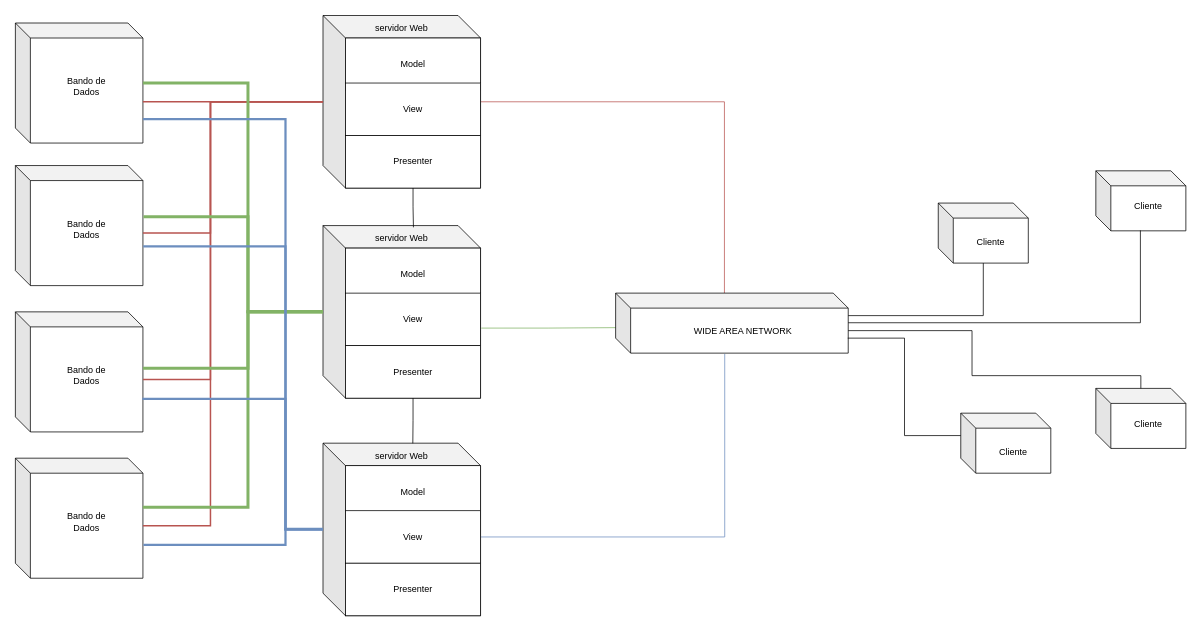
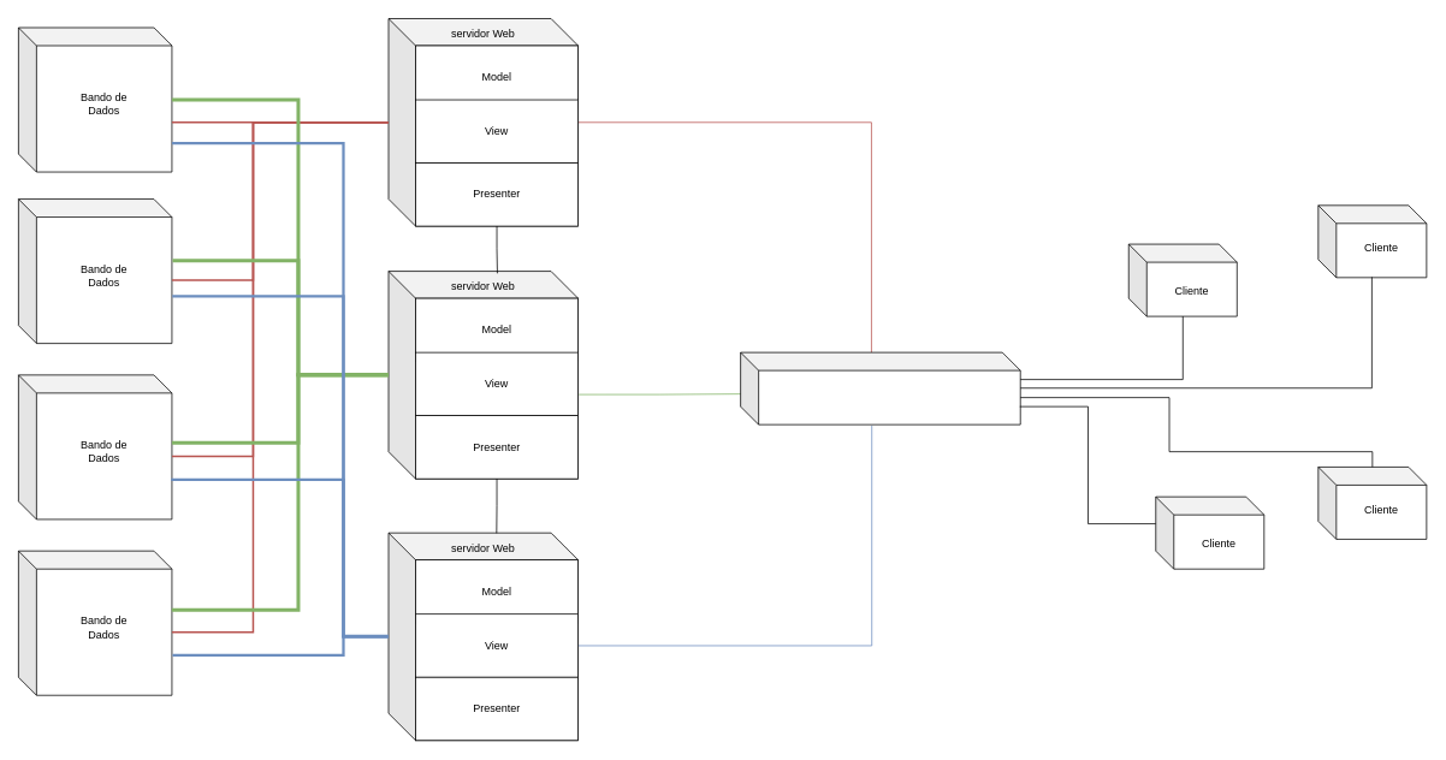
  <mxCell id="0" />
  <mxCell id="1" parent="0" />
  <mxCell id="2" style="edgeStyle=orthogonalEdgeStyle;rounded=0;orthogonalLoop=1;jettySize=auto;html=1;fillColor=#f8cecc;strokeColor=#b85450;entryX=0;entryY=0;entryDx=145;entryDy=0;entryPerimeter=0;endArrow=none;endFill=0;movable=1;resizable=1;rotatable=1;deletable=1;editable=1;locked=0;connectable=1;" parent="1" source="3" target="51" edge="1"><mxGeometry relative="1" as="geometry"><mxPoint x="880" y="320" as="targetPoint" /><Array as="points"><mxPoint x="965" y="135" /></Array></mxGeometry></mxCell>
  <mxCell id="3" value="" style="shape=cube;whiteSpace=wrap;html=1;boundedLbl=1;backgroundOutline=1;darkOpacity=0.05;darkOpacity2=0.1;size=30;movable=1;resizable=1;rotatable=1;deletable=1;editable=1;locked=0;connectable=1;" parent="1" vertex="1"><mxGeometry x="430" y="20" width="210" height="230" as="geometry" /></mxCell>
  <mxCell id="4" value="servidor Web" style="text;strokeColor=none;align=center;fillColor=none;html=1;verticalAlign=middle;whiteSpace=wrap;rounded=0;movable=1;resizable=1;rotatable=1;deletable=1;editable=1;locked=0;connectable=1;" parent="1" vertex="1"><mxGeometry x="475" y="27" width="120" height="20" as="geometry" /></mxCell>
  <mxCell id="5" value="" style="rounded=0;whiteSpace=wrap;html=1;movable=1;resizable=1;rotatable=1;deletable=1;editable=1;locked=0;connectable=1;" parent="1" vertex="1"><mxGeometry x="460" y="50" width="180" height="70" as="geometry" /></mxCell>
  <mxCell id="6" value="" style="rounded=0;whiteSpace=wrap;html=1;movable=1;resizable=1;rotatable=1;deletable=1;editable=1;locked=0;connectable=1;" parent="1" vertex="1"><mxGeometry x="460" y="110" width="180" height="70" as="geometry" /></mxCell>
  <mxCell id="7" value="" style="rounded=0;whiteSpace=wrap;html=1;movable=1;resizable=1;rotatable=1;deletable=1;editable=1;locked=0;connectable=1;" parent="1" vertex="1"><mxGeometry x="460" y="180" width="180" height="70" as="geometry" /></mxCell>
  <mxCell id="8" value="View" style="text;html=1;align=center;verticalAlign=middle;whiteSpace=wrap;rounded=0;movable=1;resizable=1;rotatable=1;deletable=1;editable=1;locked=0;connectable=1;" parent="1" vertex="1"><mxGeometry x="520" y="130" width="60" height="30" as="geometry" /></mxCell>
  <mxCell id="9" value="Model" style="text;html=1;align=center;verticalAlign=middle;whiteSpace=wrap;rounded=0;movable=1;resizable=1;rotatable=1;deletable=1;editable=1;locked=0;connectable=1;" parent="1" vertex="1"><mxGeometry x="520" y="70" width="60" height="30" as="geometry" /></mxCell>
  <mxCell id="10" value="Presenter" style="text;html=1;align=center;verticalAlign=middle;whiteSpace=wrap;rounded=0;movable=1;resizable=1;rotatable=1;deletable=1;editable=1;locked=0;connectable=1;" parent="1" vertex="1"><mxGeometry x="520" y="200" width="60" height="30" as="geometry" /></mxCell>
  <mxCell id="11" value="" style="shape=cube;whiteSpace=wrap;html=1;boundedLbl=1;backgroundOutline=1;darkOpacity=0.05;darkOpacity2=0.1;size=30;movable=1;resizable=1;rotatable=1;deletable=1;editable=1;locked=0;connectable=1;" parent="1" vertex="1"><mxGeometry x="430" y="300" width="210" height="230" as="geometry" /></mxCell>
  <mxCell id="12" value="servidor Web" style="text;strokeColor=none;align=center;fillColor=none;html=1;verticalAlign=middle;whiteSpace=wrap;rounded=0;movable=1;resizable=1;rotatable=1;deletable=1;editable=1;locked=0;connectable=1;" parent="1" vertex="1"><mxGeometry x="475" y="307" width="120" height="20" as="geometry" /></mxCell>
  <mxCell id="13" value="" style="rounded=0;whiteSpace=wrap;html=1;movable=1;resizable=1;rotatable=1;deletable=1;editable=1;locked=0;connectable=1;" parent="1" vertex="1"><mxGeometry x="460" y="330" width="180" height="70" as="geometry" /></mxCell>
  <mxCell id="14" style="edgeStyle=orthogonalEdgeStyle;rounded=0;orthogonalLoop=1;jettySize=auto;html=1;fillColor=#d5e8d4;strokeColor=#82b366;entryX=0.002;entryY=0.575;entryDx=0;entryDy=0;entryPerimeter=0;exitX=1.005;exitY=0.666;exitDx=0;exitDy=0;exitPerimeter=0;endArrow=none;endFill=0;movable=1;resizable=1;rotatable=1;deletable=1;editable=1;locked=0;connectable=1;" parent="1" source="15" target="51" edge="1"><mxGeometry relative="1" as="geometry"><mxPoint x="800" y="425" as="targetPoint" /></mxGeometry></mxCell>
  <mxCell id="15" value="" style="rounded=0;whiteSpace=wrap;html=1;movable=1;resizable=1;rotatable=1;deletable=1;editable=1;locked=0;connectable=1;" parent="1" vertex="1"><mxGeometry x="460" y="390" width="180" height="70" as="geometry" /></mxCell>
  <mxCell id="16" value="" style="rounded=0;whiteSpace=wrap;html=1;movable=1;resizable=1;rotatable=1;deletable=1;editable=1;locked=0;connectable=1;" parent="1" vertex="1"><mxGeometry x="460" y="460" width="180" height="70" as="geometry" /></mxCell>
  <mxCell id="17" value="View" style="text;html=1;align=center;verticalAlign=middle;whiteSpace=wrap;rounded=0;movable=1;resizable=1;rotatable=1;deletable=1;editable=1;locked=0;connectable=1;" parent="1" vertex="1"><mxGeometry x="520" y="410" width="60" height="30" as="geometry" /></mxCell>
  <mxCell id="18" value="Model" style="text;html=1;align=center;verticalAlign=middle;whiteSpace=wrap;rounded=0;movable=1;resizable=1;rotatable=1;deletable=1;editable=1;locked=0;connectable=1;" parent="1" vertex="1"><mxGeometry x="520" y="350" width="60" height="30" as="geometry" /></mxCell>
  <mxCell id="19" value="Presenter" style="text;html=1;align=center;verticalAlign=middle;whiteSpace=wrap;rounded=0;movable=1;resizable=1;rotatable=1;deletable=1;editable=1;locked=0;connectable=1;" parent="1" vertex="1"><mxGeometry x="520" y="480" width="60" height="30" as="geometry" /></mxCell>
  <mxCell id="20" value="" style="shape=cube;whiteSpace=wrap;html=1;boundedLbl=1;backgroundOutline=1;darkOpacity=0.05;darkOpacity2=0.1;size=30;movable=1;resizable=1;rotatable=1;deletable=1;editable=1;locked=0;connectable=1;" parent="1" vertex="1"><mxGeometry x="430" y="590" width="210" height="230" as="geometry" /></mxCell>
  <mxCell id="21" value="servidor Web" style="text;strokeColor=none;align=center;fillColor=none;html=1;verticalAlign=middle;whiteSpace=wrap;rounded=0;movable=1;resizable=1;rotatable=1;deletable=1;editable=1;locked=0;connectable=1;" parent="1" vertex="1"><mxGeometry x="475" y="597" width="120" height="20" as="geometry" /></mxCell>
  <mxCell id="22" value="" style="rounded=0;whiteSpace=wrap;html=1;movable=1;resizable=1;rotatable=1;deletable=1;editable=1;locked=0;connectable=1;" parent="1" vertex="1"><mxGeometry x="460" y="620" width="180" height="70" as="geometry" /></mxCell>
  <mxCell id="23" style="edgeStyle=orthogonalEdgeStyle;rounded=0;orthogonalLoop=1;jettySize=auto;html=1;fillColor=#dae8fc;strokeColor=#6c8ebf;entryX=0.469;entryY=1.013;entryDx=0;entryDy=0;entryPerimeter=0;endArrow=none;endFill=0;movable=1;resizable=1;rotatable=1;deletable=1;editable=1;locked=0;connectable=1;" parent="1" source="24" target="51" edge="1"><mxGeometry relative="1" as="geometry"><mxPoint x="880" y="560" as="targetPoint" /></mxGeometry></mxCell>
  <mxCell id="24" value="" style="rounded=0;whiteSpace=wrap;html=1;movable=1;resizable=1;rotatable=1;deletable=1;editable=1;locked=0;connectable=1;" parent="1" vertex="1"><mxGeometry x="460" y="680" width="180" height="70" as="geometry" /></mxCell>
  <mxCell id="25" value="" style="rounded=0;whiteSpace=wrap;html=1;movable=1;resizable=1;rotatable=1;deletable=1;editable=1;locked=0;connectable=1;" parent="1" vertex="1"><mxGeometry x="460" y="750" width="180" height="70" as="geometry" /></mxCell>
  <mxCell id="26" value="View" style="text;html=1;align=center;verticalAlign=middle;whiteSpace=wrap;rounded=0;movable=1;resizable=1;rotatable=1;deletable=1;editable=1;locked=0;connectable=1;" parent="1" vertex="1"><mxGeometry x="520" y="700" width="60" height="30" as="geometry" /></mxCell>
  <mxCell id="27" value="Model" style="text;html=1;align=center;verticalAlign=middle;whiteSpace=wrap;rounded=0;movable=1;resizable=1;rotatable=1;deletable=1;editable=1;locked=0;connectable=1;" parent="1" vertex="1"><mxGeometry x="520" y="640" width="60" height="30" as="geometry" /></mxCell>
  <mxCell id="28" value="Presenter" style="text;html=1;align=center;verticalAlign=middle;whiteSpace=wrap;rounded=0;movable=1;resizable=1;rotatable=1;deletable=1;editable=1;locked=0;connectable=1;" parent="1" vertex="1"><mxGeometry x="520" y="770" width="60" height="30" as="geometry" /></mxCell>
  <mxCell id="29" style="edgeStyle=orthogonalEdgeStyle;rounded=0;orthogonalLoop=1;jettySize=auto;html=1;entryX=0.57;entryY=0.001;entryDx=0;entryDy=0;entryPerimeter=0;endArrow=none;endFill=0;movable=1;resizable=1;rotatable=1;deletable=1;editable=1;locked=0;connectable=1;" parent="1" source="16" target="20" edge="1"><mxGeometry relative="1" as="geometry" /></mxCell>
  <mxCell id="30" style="edgeStyle=orthogonalEdgeStyle;rounded=0;orthogonalLoop=1;jettySize=auto;html=1;entryX=0.574;entryY=0.01;entryDx=0;entryDy=0;entryPerimeter=0;endArrow=none;endFill=0;movable=1;resizable=1;rotatable=1;deletable=1;editable=1;locked=0;connectable=1;" parent="1" source="7" target="11" edge="1"><mxGeometry relative="1" as="geometry" /></mxCell>
  <mxCell id="31" value="" style="shape=cube;whiteSpace=wrap;html=1;boundedLbl=1;backgroundOutline=1;darkOpacity=0.05;darkOpacity2=0.1;movable=1;resizable=1;rotatable=1;deletable=1;editable=1;locked=0;connectable=1;" parent="1" vertex="1"><mxGeometry x="20" y="220" width="170" height="160" as="geometry" /></mxCell>
  <mxCell id="32" value="Bando de Dados" style="text;html=1;align=center;verticalAlign=middle;whiteSpace=wrap;rounded=0;movable=1;resizable=1;rotatable=1;deletable=1;editable=1;locked=0;connectable=1;" parent="1" vertex="1"><mxGeometry x="70" y="280" width="90" height="50" as="geometry" /></mxCell>
  <mxCell id="33" value="" style="shape=cube;whiteSpace=wrap;html=1;boundedLbl=1;backgroundOutline=1;darkOpacity=0.05;darkOpacity2=0.1;movable=1;resizable=1;rotatable=1;deletable=1;editable=1;locked=0;connectable=1;" parent="1" vertex="1"><mxGeometry x="20" y="415" width="170" height="160" as="geometry" /></mxCell>
  <mxCell id="34" value="Bando de Dados" style="text;html=1;align=center;verticalAlign=middle;whiteSpace=wrap;rounded=0;movable=1;resizable=1;rotatable=1;deletable=1;editable=1;locked=0;connectable=1;" parent="1" vertex="1"><mxGeometry x="70" y="475" width="90" height="50" as="geometry" /></mxCell>
  <mxCell id="35" value="" style="shape=cube;whiteSpace=wrap;html=1;boundedLbl=1;backgroundOutline=1;darkOpacity=0.05;darkOpacity2=0.1;movable=1;resizable=1;rotatable=1;deletable=1;editable=1;locked=0;connectable=1;" parent="1" vertex="1"><mxGeometry x="20" y="30" width="170" height="160" as="geometry" /></mxCell>
  <mxCell id="36" value="Bando de Dados" style="text;html=1;align=center;verticalAlign=middle;whiteSpace=wrap;rounded=0;movable=1;resizable=1;rotatable=1;deletable=1;editable=1;locked=0;connectable=1;" parent="1" vertex="1"><mxGeometry x="70" y="90" width="90" height="50" as="geometry" /></mxCell>
  <mxCell id="37" value="" style="shape=cube;whiteSpace=wrap;html=1;boundedLbl=1;backgroundOutline=1;darkOpacity=0.05;darkOpacity2=0.1;movable=1;resizable=1;rotatable=1;deletable=1;editable=1;locked=0;connectable=1;" parent="1" vertex="1"><mxGeometry x="20" y="610" width="170" height="160" as="geometry" /></mxCell>
  <mxCell id="38" value="Bando de Dados" style="text;html=1;align=center;verticalAlign=middle;whiteSpace=wrap;rounded=0;movable=1;resizable=1;rotatable=1;deletable=1;editable=1;locked=0;connectable=1;" parent="1" vertex="1"><mxGeometry x="70" y="670" width="90" height="50" as="geometry" /></mxCell>
  <mxCell id="39" style="edgeStyle=orthogonalEdgeStyle;rounded=0;orthogonalLoop=1;jettySize=auto;html=1;entryX=0;entryY=0;entryDx=170;entryDy=90;entryPerimeter=0;endArrow=none;endFill=0;strokeWidth=2;fillColor=#f8cecc;strokeColor=#b85450;movable=1;resizable=1;rotatable=1;deletable=1;editable=1;locked=0;connectable=1;" parent="1" source="3" target="31" edge="1"><mxGeometry relative="1" as="geometry"><Array as="points"><mxPoint x="280" y="135" /><mxPoint x="280" y="310" /></Array></mxGeometry></mxCell>
  <mxCell id="40" style="edgeStyle=orthogonalEdgeStyle;rounded=0;orthogonalLoop=1;jettySize=auto;html=1;entryX=0;entryY=0;entryDx=170;entryDy=90;entryPerimeter=0;endArrow=none;endFill=0;strokeWidth=2;fillColor=#f8cecc;strokeColor=#b85450;movable=1;resizable=1;rotatable=1;deletable=1;editable=1;locked=0;connectable=1;" parent="1" source="3" target="33" edge="1"><mxGeometry relative="1" as="geometry"><Array as="points"><mxPoint x="280" y="135" /><mxPoint x="280" y="505" /></Array></mxGeometry></mxCell>
  <mxCell id="41" style="edgeStyle=orthogonalEdgeStyle;rounded=0;orthogonalLoop=1;jettySize=auto;html=1;entryX=0;entryY=0;entryDx=170;entryDy=90;entryPerimeter=0;endArrow=none;endFill=0;strokeWidth=2;fillColor=#f8cecc;strokeColor=#b85450;movable=1;resizable=1;rotatable=1;deletable=1;editable=1;locked=0;connectable=1;" parent="1" source="3" target="37" edge="1"><mxGeometry relative="1" as="geometry"><Array as="points"><mxPoint x="280" y="135" /><mxPoint x="280" y="700" /></Array></mxGeometry></mxCell>
  <mxCell id="42" style="edgeStyle=orthogonalEdgeStyle;rounded=0;orthogonalLoop=1;jettySize=auto;html=1;endArrow=none;endFill=0;strokeWidth=2;fillColor=#f8cecc;strokeColor=#b85450;movable=1;resizable=1;rotatable=1;deletable=1;editable=1;locked=0;connectable=1;" parent="1" source="3" edge="1"><mxGeometry relative="1" as="geometry"><mxPoint x="190" y="135" as="targetPoint" /></mxGeometry></mxCell>
  <mxCell id="43" style="edgeStyle=orthogonalEdgeStyle;rounded=0;orthogonalLoop=1;jettySize=auto;html=1;endArrow=none;endFill=0;strokeWidth=4;fillColor=#d5e8d4;strokeColor=#82b366;movable=1;resizable=1;rotatable=1;deletable=1;editable=1;locked=0;connectable=1;" parent="1" source="11" target="35" edge="1"><mxGeometry relative="1" as="geometry"><Array as="points"><mxPoint x="330" y="415" /><mxPoint x="330" y="110" /></Array></mxGeometry></mxCell>
  <mxCell id="44" style="edgeStyle=orthogonalEdgeStyle;rounded=0;orthogonalLoop=1;jettySize=auto;html=1;entryX=1.004;entryY=0.427;entryDx=0;entryDy=0;entryPerimeter=0;endArrow=none;endFill=0;fillColor=#d5e8d4;strokeColor=#82b366;strokeWidth=4;movable=1;resizable=1;rotatable=1;deletable=1;editable=1;locked=0;connectable=1;" parent="1" source="11" target="31" edge="1"><mxGeometry relative="1" as="geometry"><Array as="points"><mxPoint x="330" y="415" /><mxPoint x="330" y="288" /></Array></mxGeometry></mxCell>
  <mxCell id="45" style="edgeStyle=orthogonalEdgeStyle;rounded=0;orthogonalLoop=1;jettySize=auto;html=1;endArrow=none;endFill=0;entryX=1;entryY=0.469;entryDx=0;entryDy=0;entryPerimeter=0;fillColor=#d5e8d4;strokeColor=#82b366;strokeWidth=4;movable=1;resizable=1;rotatable=1;deletable=1;editable=1;locked=0;connectable=1;" parent="1" source="11" target="33" edge="1"><mxGeometry relative="1" as="geometry"><mxPoint x="190" y="490" as="targetPoint" /><Array as="points"><mxPoint x="330" y="415" /><mxPoint x="330" y="490" /></Array></mxGeometry></mxCell>
  <mxCell id="46" style="edgeStyle=orthogonalEdgeStyle;rounded=0;orthogonalLoop=1;jettySize=auto;html=1;entryX=0.999;entryY=0.408;entryDx=0;entryDy=0;entryPerimeter=0;endArrow=none;endFill=0;fillColor=#d5e8d4;strokeColor=#82b366;strokeWidth=4;movable=1;resizable=1;rotatable=1;deletable=1;editable=1;locked=0;connectable=1;" parent="1" source="11" target="37" edge="1"><mxGeometry relative="1" as="geometry"><Array as="points"><mxPoint x="330" y="415" /><mxPoint x="330" y="675" /></Array></mxGeometry></mxCell>
  <mxCell id="47" style="edgeStyle=orthogonalEdgeStyle;rounded=0;orthogonalLoop=1;jettySize=auto;html=1;entryX=1.004;entryY=0.722;entryDx=0;entryDy=0;entryPerimeter=0;endArrow=none;endFill=0;strokeWidth=3;fillColor=#dae8fc;strokeColor=#6c8ebf;movable=1;resizable=1;rotatable=1;deletable=1;editable=1;locked=0;connectable=1;" parent="1" target="37" edge="1"><mxGeometry relative="1" as="geometry"><mxPoint x="430" y="704.26" as="sourcePoint" /><mxPoint x="194.08" y="725.74" as="targetPoint" /><Array as="points"><mxPoint x="380" y="704" /><mxPoint x="380" y="725" /></Array></mxGeometry></mxCell>
  <mxCell id="48" style="edgeStyle=orthogonalEdgeStyle;rounded=0;orthogonalLoop=1;jettySize=auto;html=1;entryX=0.995;entryY=0.724;entryDx=0;entryDy=0;entryPerimeter=0;endArrow=none;endFill=0;strokeWidth=3;fillColor=#dae8fc;strokeColor=#6c8ebf;movable=1;resizable=1;rotatable=1;deletable=1;editable=1;locked=0;connectable=1;" parent="1" source="20" target="33" edge="1"><mxGeometry relative="1" as="geometry"><Array as="points"><mxPoint x="380" y="705" /><mxPoint x="380" y="531" /></Array></mxGeometry></mxCell>
  <mxCell id="49" style="edgeStyle=orthogonalEdgeStyle;rounded=0;orthogonalLoop=1;jettySize=auto;html=1;entryX=1.002;entryY=0.674;entryDx=0;entryDy=0;entryPerimeter=0;endArrow=none;endFill=0;strokeWidth=3;fillColor=#dae8fc;strokeColor=#6c8ebf;movable=1;resizable=1;rotatable=1;deletable=1;editable=1;locked=0;connectable=1;" parent="1" source="20" target="31" edge="1"><mxGeometry relative="1" as="geometry"><Array as="points"><mxPoint x="380" y="705" /><mxPoint x="380" y="328" /></Array></mxGeometry></mxCell>
  <mxCell id="50" style="edgeStyle=orthogonalEdgeStyle;rounded=0;orthogonalLoop=1;jettySize=auto;html=1;entryX=1;entryY=0.8;entryDx=0;entryDy=0;entryPerimeter=0;endArrow=none;endFill=0;strokeWidth=3;fillColor=#dae8fc;strokeColor=#6c8ebf;movable=1;resizable=1;rotatable=1;deletable=1;editable=1;locked=0;connectable=1;" parent="1" source="20" target="35" edge="1"><mxGeometry relative="1" as="geometry"><Array as="points"><mxPoint x="380" y="705" /><mxPoint x="380" y="158" /></Array></mxGeometry></mxCell>
  <mxCell id="51" value="" style="shape=cube;whiteSpace=wrap;html=1;boundedLbl=1;backgroundOutline=1;darkOpacity=0.05;darkOpacity2=0.1;movable=1;resizable=1;rotatable=1;deletable=1;editable=1;locked=0;connectable=1;" parent="1" vertex="1"><mxGeometry x="820" y="390" width="310" height="80" as="geometry" /></mxCell>
- <mxCell id="52" value="WIDE AREA NETWORK" style="text;html=1;align=center;verticalAlign=middle;whiteSpace=wrap;rounded=0;movable=1;resizable=1;rotatable=1;deletable=1;editable=1;locked=0;connectable=1;" parent="1" vertex="1"><mxGeometry x="890" y="426" width="200" height="30" as="geometry" /></mxCell>
  <mxCell id="53" value="" style="shape=cube;whiteSpace=wrap;html=1;boundedLbl=1;backgroundOutline=1;darkOpacity=0.05;darkOpacity2=0.1;movable=1;resizable=1;rotatable=1;deletable=1;editable=1;locked=0;connectable=1;" parent="1" vertex="1"><mxGeometry x="1250" y="270" width="120" height="80" as="geometry" /></mxCell>
  <mxCell id="54" value="" style="shape=cube;whiteSpace=wrap;html=1;boundedLbl=1;backgroundOutline=1;darkOpacity=0.05;darkOpacity2=0.1;movable=1;resizable=1;rotatable=1;deletable=1;editable=1;locked=0;connectable=1;" parent="1" vertex="1"><mxGeometry x="1280" y="550" width="120" height="80" as="geometry" /></mxCell>
  <mxCell id="55" value="" style="shape=cube;whiteSpace=wrap;html=1;boundedLbl=1;backgroundOutline=1;darkOpacity=0.05;darkOpacity2=0.1;movable=1;resizable=1;rotatable=1;deletable=1;editable=1;locked=0;connectable=1;" parent="1" vertex="1"><mxGeometry x="1460" y="517" width="120" height="80" as="geometry" /></mxCell>
  <mxCell id="56" value="" style="shape=cube;whiteSpace=wrap;html=1;boundedLbl=1;backgroundOutline=1;darkOpacity=0.05;darkOpacity2=0.1;movable=1;resizable=1;rotatable=1;deletable=1;editable=1;locked=0;connectable=1;" parent="1" vertex="1"><mxGeometry x="1460" y="227" width="120" height="80" as="geometry" /></mxCell>
  <mxCell id="57" style="edgeStyle=orthogonalEdgeStyle;rounded=0;orthogonalLoop=1;jettySize=auto;html=1;entryX=0;entryY=0;entryDx=310;entryDy=50;entryPerimeter=0;endArrow=none;endFill=0;exitX=0.495;exitY=0.993;exitDx=0;exitDy=0;exitPerimeter=0;movable=1;resizable=1;rotatable=1;deletable=1;editable=1;locked=0;connectable=1;" parent="1" source="56" edge="1"><mxGeometry relative="1" as="geometry"><mxPoint x="1520" y="310" as="sourcePoint" /><mxPoint x="1130" y="429.48" as="targetPoint" /><Array as="points"><mxPoint x="1519" y="429" /></Array></mxGeometry></mxCell>
  <mxCell id="58" style="edgeStyle=orthogonalEdgeStyle;rounded=0;orthogonalLoop=1;jettySize=auto;html=1;endArrow=none;endFill=0;movable=1;resizable=1;rotatable=1;deletable=1;editable=1;locked=0;connectable=1;" parent="1" edge="1"><mxGeometry relative="1" as="geometry"><mxPoint x="1310.021" y="350" as="sourcePoint" /><mxPoint x="1130" y="420" as="targetPoint" /><Array as="points"><mxPoint x="1310" y="420" /><mxPoint x="1130" y="420" /></Array></mxGeometry></mxCell>
  <mxCell id="59" style="edgeStyle=orthogonalEdgeStyle;rounded=0;orthogonalLoop=1;jettySize=auto;html=1;entryX=0.998;entryY=0.877;entryDx=0;entryDy=0;entryPerimeter=0;endArrow=none;endFill=0;movable=1;resizable=1;rotatable=1;deletable=1;editable=1;locked=0;connectable=1;" parent="1" edge="1"><mxGeometry relative="1" as="geometry"><mxPoint x="1280" y="579.861" as="sourcePoint" /><mxPoint x="1129.38" y="450" as="targetPoint" /><Array as="points"><mxPoint x="1205" y="579.84" /><mxPoint x="1205" y="449.84" /></Array></mxGeometry></mxCell>
  <mxCell id="60" style="edgeStyle=orthogonalEdgeStyle;rounded=0;orthogonalLoop=1;jettySize=auto;html=1;entryX=0;entryY=0;entryDx=310;entryDy=50;entryPerimeter=0;endArrow=none;endFill=0;movable=1;resizable=1;rotatable=1;deletable=1;editable=1;locked=0;connectable=1;" parent="1" source="55" target="51" edge="1"><mxGeometry relative="1" as="geometry"><Array as="points"><mxPoint x="1520" y="500" /><mxPoint x="1295" y="500" /><mxPoint x="1295" y="440" /></Array></mxGeometry></mxCell>
  <mxCell id="61" value="Cliente&lt;span style=&quot;color: rgba(0, 0, 0, 0); font-family: monospace; font-size: 0px; text-align: start; text-wrap: nowrap;&quot;&gt;%3CmxGraphModel%3E%3Croot%3E%3CmxCell%20id%3D%220%22%2F%3E%3CmxCell%20id%3D%221%22%20parent%3D%220%22%2F%3E%3CmxCell%20id%3D%222%22%20value%3D%22Text%22%20style%3D%22text%3Bhtml%3D1%3Balign%3Dcenter%3BverticalAlign%3Dmiddle%3BwhiteSpace%3Dwrap%3Brounded%3D0%3B%22%20vertex%3D%221%22%20parent%3D%221%22%3E%3CmxGeometry%20x%3D%22910%22%20y%3D%22555%22%20width%3D%2260%22%20height%3D%2230%22%20as%3D%22geometry%22%2F%3E%3C%2FmxCell%3E%3C%2Froot%3E%3C%2FmxGraphModel%3E&lt;/span&gt;" style="text;html=1;align=center;verticalAlign=middle;whiteSpace=wrap;rounded=0;movable=1;resizable=1;rotatable=1;deletable=1;editable=1;locked=0;connectable=1;" parent="1" vertex="1"><mxGeometry x="1320" y="587" width="60" height="30" as="geometry" /></mxCell>
  <mxCell id="62" value="Cliente" style="text;html=1;align=center;verticalAlign=middle;whiteSpace=wrap;rounded=0;movable=1;resizable=1;rotatable=1;deletable=1;editable=1;locked=0;connectable=1;" parent="1" vertex="1"><mxGeometry x="1500" y="550" width="60" height="30" as="geometry" /></mxCell>
  <mxCell id="63" value="Cliente" style="text;html=1;align=center;verticalAlign=middle;whiteSpace=wrap;rounded=0;movable=1;resizable=1;rotatable=1;deletable=1;editable=1;locked=0;connectable=1;" parent="1" vertex="1"><mxGeometry x="1290" y="307" width="60" height="30" as="geometry" /></mxCell>
  <mxCell id="64" value="Cliente" style="text;html=1;align=center;verticalAlign=middle;whiteSpace=wrap;rounded=0;movable=1;resizable=1;rotatable=1;deletable=1;editable=1;locked=0;connectable=1;" parent="1" vertex="1"><mxGeometry x="1500" y="260" width="60" height="30" as="geometry" /></mxCell>
